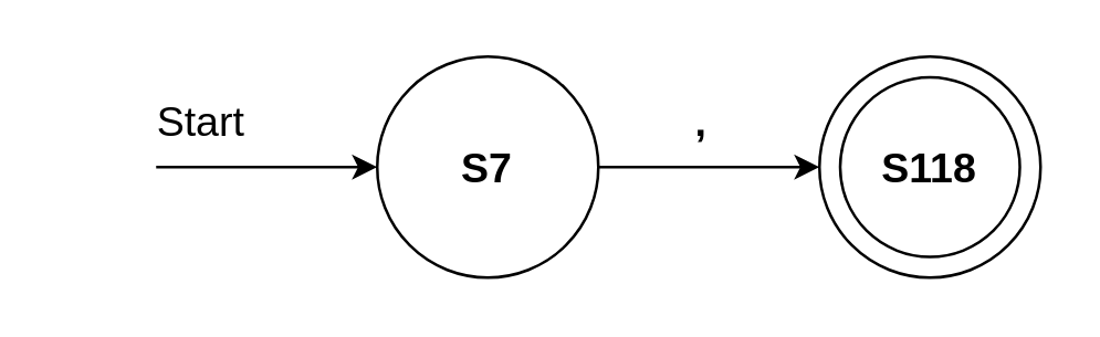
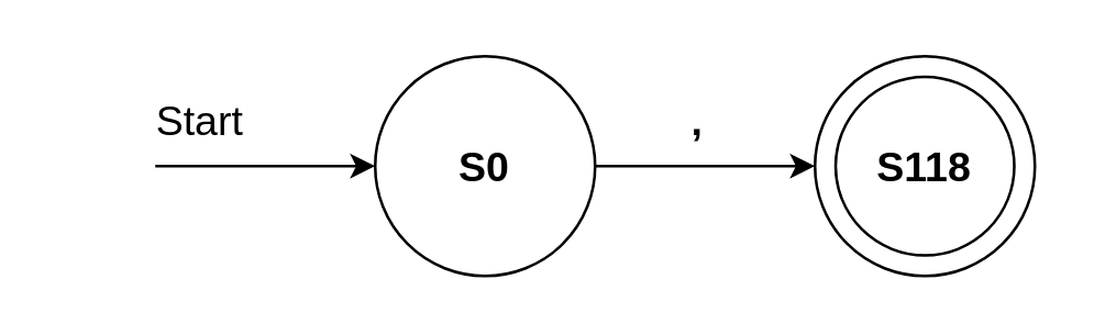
  <mxCell id="0" />
  <mxCell id="1" parent="0" />
  <mxCell id="2" value="" style="ellipse;whiteSpace=wrap;html=1;aspect=fixed;" vertex="1" parent="1"><mxGeometry x="296" y="20" width="80" height="80" as="geometry" /></mxCell>
  <mxCell id="3" value="" style="ellipse;whiteSpace=wrap;html=1;aspect=fixed;" vertex="1" parent="1"><mxGeometry x="136" y="20" width="80" height="80" as="geometry" /></mxCell>
  <mxCell id="4" value="" style="endArrow=classic;html=1;rounded=0;entryX=0;entryY=0.5;entryDx=0;entryDy=0;" edge="1" parent="1"><mxGeometry width="50" height="50" relative="1" as="geometry"><mxPoint x="56" y="60" as="sourcePoint" /><mxPoint x="136" y="60" as="targetPoint" /></mxGeometry></mxCell>
  <mxCell id="5" value="" style="endArrow=classic;html=1;rounded=0;entryX=0;entryY=0.5;entryDx=0;entryDy=0;exitX=1;exitY=0.5;exitDx=0;exitDy=0;" edge="1" parent="1" source="3" target="2"><mxGeometry width="50" height="50" relative="1" as="geometry"><mxPoint x="226" y="90" as="sourcePoint" /><mxPoint x="346" y="90" as="targetPoint" /></mxGeometry></mxCell>
- <mxCell id="6" value="&lt;b style=&quot;font-size: 15px;&quot;&gt;S7&lt;/b&gt;" style="text;html=1;strokeColor=none;fillColor=none;align=center;verticalAlign=middle;whiteSpace=wrap;rounded=0;fontSize=15;" vertex="1" parent="1"><mxGeometry x="146" y="45" width="60" height="30" as="geometry" /></mxCell>
+ <mxCell id="6" value="&lt;b style=&quot;font-size: 15px;&quot;&gt;S0&lt;/b&gt;" style="text;html=1;strokeColor=none;fillColor=none;align=center;verticalAlign=middle;whiteSpace=wrap;rounded=0;fontSize=15;" vertex="1" parent="1"><mxGeometry x="146" y="45" width="60" height="30" as="geometry" /></mxCell>
  <mxCell id="7" value="," style="text;html=1;strokeColor=none;fillColor=none;align=center;verticalAlign=middle;whiteSpace=wrap;rounded=0;fontSize=15;fontStyle=1" vertex="1" parent="1"><mxGeometry x="201" y="27.5" width="105" height="30" as="geometry" /></mxCell>
  <mxCell id="8" value="" style="ellipse;whiteSpace=wrap;html=1;aspect=fixed;" vertex="1" parent="1"><mxGeometry x="303.5" y="27.5" width="65" height="65" as="geometry" /></mxCell>
  <mxCell id="9" value="&lt;b&gt;&lt;font style=&quot;font-size: 15px;&quot;&gt;S118&lt;/font&gt;&lt;/b&gt;" style="text;html=1;strokeColor=none;fillColor=none;align=center;verticalAlign=middle;whiteSpace=wrap;rounded=0;" vertex="1" parent="1"><mxGeometry x="306" y="45" width="60" height="30" as="geometry" /></mxCell>
  <mxCell id="10" value="Start" style="text;html=1;strokeColor=none;fillColor=none;align=center;verticalAlign=middle;whiteSpace=wrap;rounded=0;fontSize=15;" vertex="1" parent="1"><mxGeometry x="20" y="27.5" width="105" height="30" as="geometry" /></mxCell>
